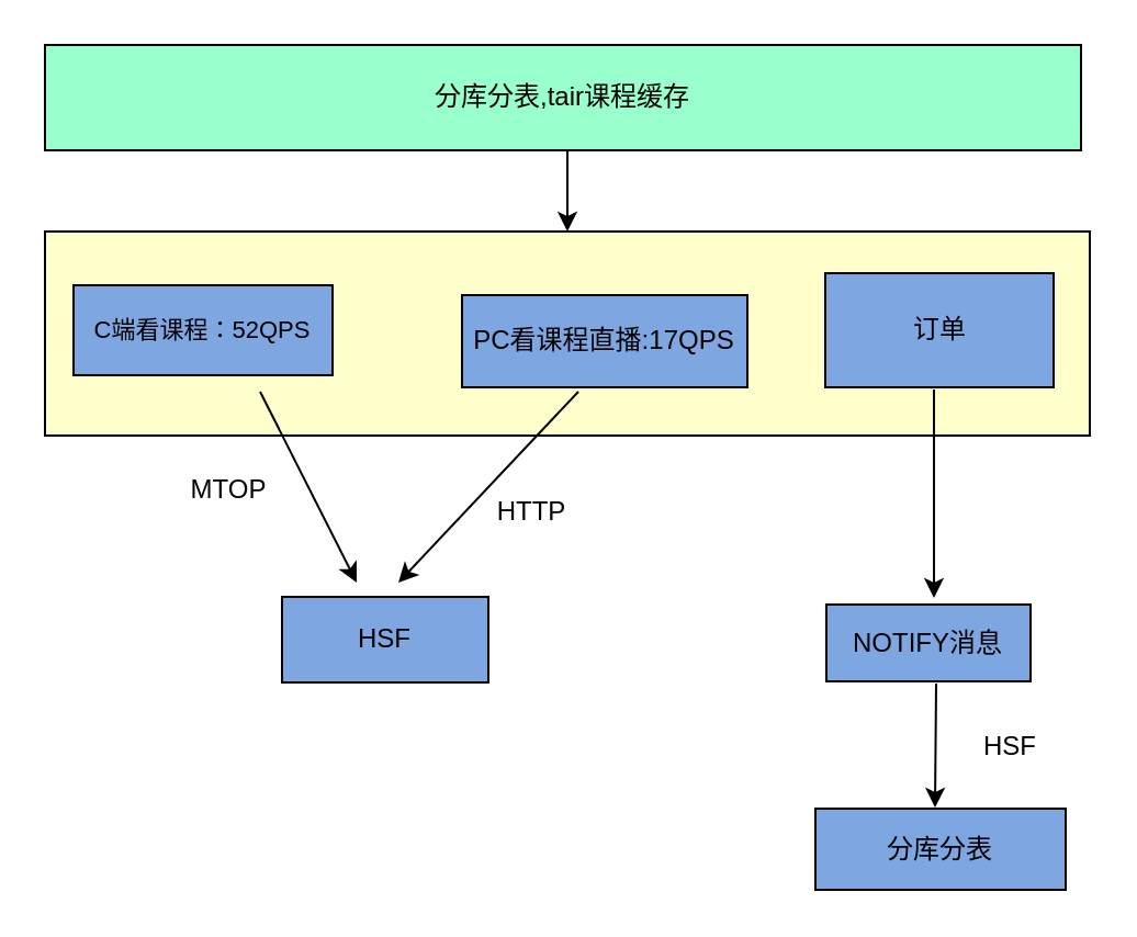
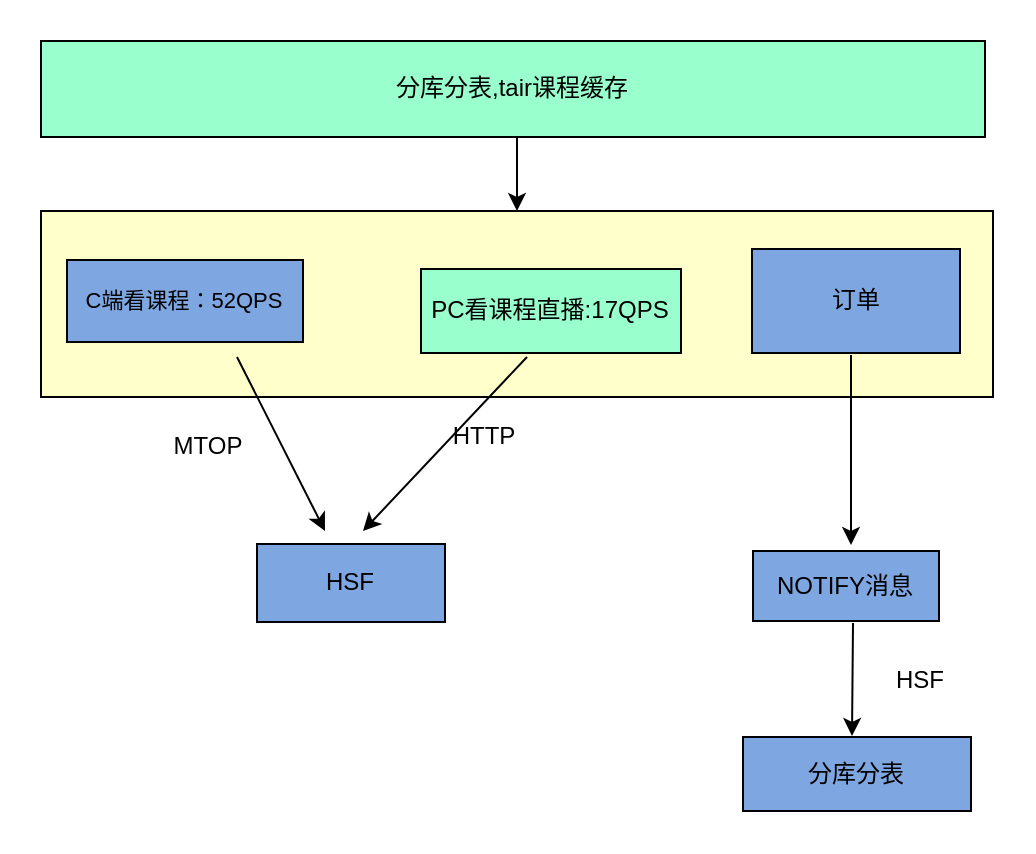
  <mxCell id="0" />
  <mxCell id="1" parent="0" />
  <mxCell id="2" value="" style="rounded=0;whiteSpace=wrap;html=1;fillColor=#FFFFCC;" vertex="1" parent="1"><mxGeometry x="20" y="105" width="476" height="93" as="geometry" /></mxCell>
  <mxCell id="3" value="&lt;font style=&quot;font-size: 11px&quot;&gt;C端看课程：52QPS&lt;/font&gt;" style="rounded=0;whiteSpace=wrap;html=1;fillColor=#7EA6E0;" vertex="1" parent="1"><mxGeometry x="33" y="129.5" width="118" height="41" as="geometry" /></mxCell>
- <mxCell id="4" value="PC看课程直播:17QPS" style="rounded=0;whiteSpace=wrap;html=1;fillColor=#7EA6E0;" vertex="1" parent="1"><mxGeometry x="210" y="134" width="130" height="42" as="geometry" /></mxCell>
+ <mxCell id="4" value="PC看课程直播:17QPS" style="rounded=0;whiteSpace=wrap;html=1;fillColor=#99ffcc;" vertex="1" parent="1"><mxGeometry x="210" y="134" width="130" height="42" as="geometry" /></mxCell>
  <mxCell id="5" value="订单" style="rounded=0;whiteSpace=wrap;html=1;fillColor=#7EA6E0;" vertex="1" parent="1"><mxGeometry x="375.5" y="124" width="104" height="52" as="geometry" /></mxCell>
  <mxCell id="6" value="HSF" style="rounded=0;whiteSpace=wrap;html=1;fillColor=#7EA6E0;" vertex="1" parent="1"><mxGeometry x="128" y="271.5" width="94" height="39" as="geometry" /></mxCell>
  <mxCell id="7" value="" style="endArrow=classic;html=1;" edge="1" parent="1"><mxGeometry width="50" height="50" relative="1" as="geometry"><mxPoint x="118" y="178" as="sourcePoint" /><mxPoint x="162" y="265" as="targetPoint" /></mxGeometry></mxCell>
  <mxCell id="8" value="" style="endArrow=classic;html=1;" edge="1" parent="1"><mxGeometry width="50" height="50" relative="1" as="geometry"><mxPoint x="263" y="178" as="sourcePoint" /><mxPoint x="181" y="265" as="targetPoint" /></mxGeometry></mxCell>
  <mxCell id="9" value="MTOP" style="text;html=1;strokeColor=none;fillColor=none;align=center;verticalAlign=middle;whiteSpace=wrap;rounded=0;" vertex="1" parent="1"><mxGeometry x="84" y="213" width="40" height="20" as="geometry" /></mxCell>
- <mxCell id="10" value="HTTP" style="text;html=1;strokeColor=none;fillColor=none;align=center;verticalAlign=middle;whiteSpace=wrap;rounded=0;" vertex="1" parent="1"><mxGeometry x="222" y="223" width="40" height="20" as="geometry" /></mxCell>
+ <mxCell id="10" value="HTTP" style="text;html=1;strokeColor=none;fillColor=none;align=center;verticalAlign=middle;whiteSpace=wrap;rounded=0;" vertex="1" parent="1"><mxGeometry x="222" y="208" width="40" height="20" as="geometry" /></mxCell>
  <mxCell id="11" value="NOTIFY消息" style="rounded=0;whiteSpace=wrap;html=1;fillColor=#7EA6E0;" vertex="1" parent="1"><mxGeometry x="376" y="275" width="93" height="35" as="geometry" /></mxCell>
  <mxCell id="12" value="" style="endArrow=classic;html=1;" edge="1" parent="1"><mxGeometry width="50" height="50" relative="1" as="geometry"><mxPoint x="425" y="177" as="sourcePoint" /><mxPoint x="425" y="272" as="targetPoint" /></mxGeometry></mxCell>
  <mxCell id="13" value="分库分表" style="rounded=0;whiteSpace=wrap;html=1;fillColor=#7EA6E0;" vertex="1" parent="1"><mxGeometry x="371" y="368" width="114" height="37" as="geometry" /></mxCell>
  <mxCell id="14" value="" style="endArrow=classic;html=1;" edge="1" parent="1"><mxGeometry width="50" height="50" relative="1" as="geometry"><mxPoint x="426" y="311" as="sourcePoint" /><mxPoint x="425.5" y="367.5" as="targetPoint" /></mxGeometry></mxCell>
  <mxCell id="15" value="HSF" style="text;html=1;strokeColor=none;fillColor=none;align=center;verticalAlign=middle;whiteSpace=wrap;rounded=0;" vertex="1" parent="1"><mxGeometry x="439.5" y="329.5" width="40" height="20" as="geometry" /></mxCell>
  <mxCell id="16" value="分库分表,tair课程缓存" style="rounded=0;whiteSpace=wrap;html=1;fillColor=#99FFCC;" vertex="1" parent="1"><mxGeometry x="20" y="20" width="472" height="48" as="geometry" /></mxCell>
  <mxCell id="17" value="" style="endArrow=classic;html=1;entryX=0.5;entryY=0;entryDx=0;entryDy=0;" edge="1" parent="1" target="2"><mxGeometry width="50" height="50" relative="1" as="geometry"><mxPoint x="258" y="68" as="sourcePoint" /><mxPoint x="70" y="435" as="targetPoint" /></mxGeometry></mxCell>
